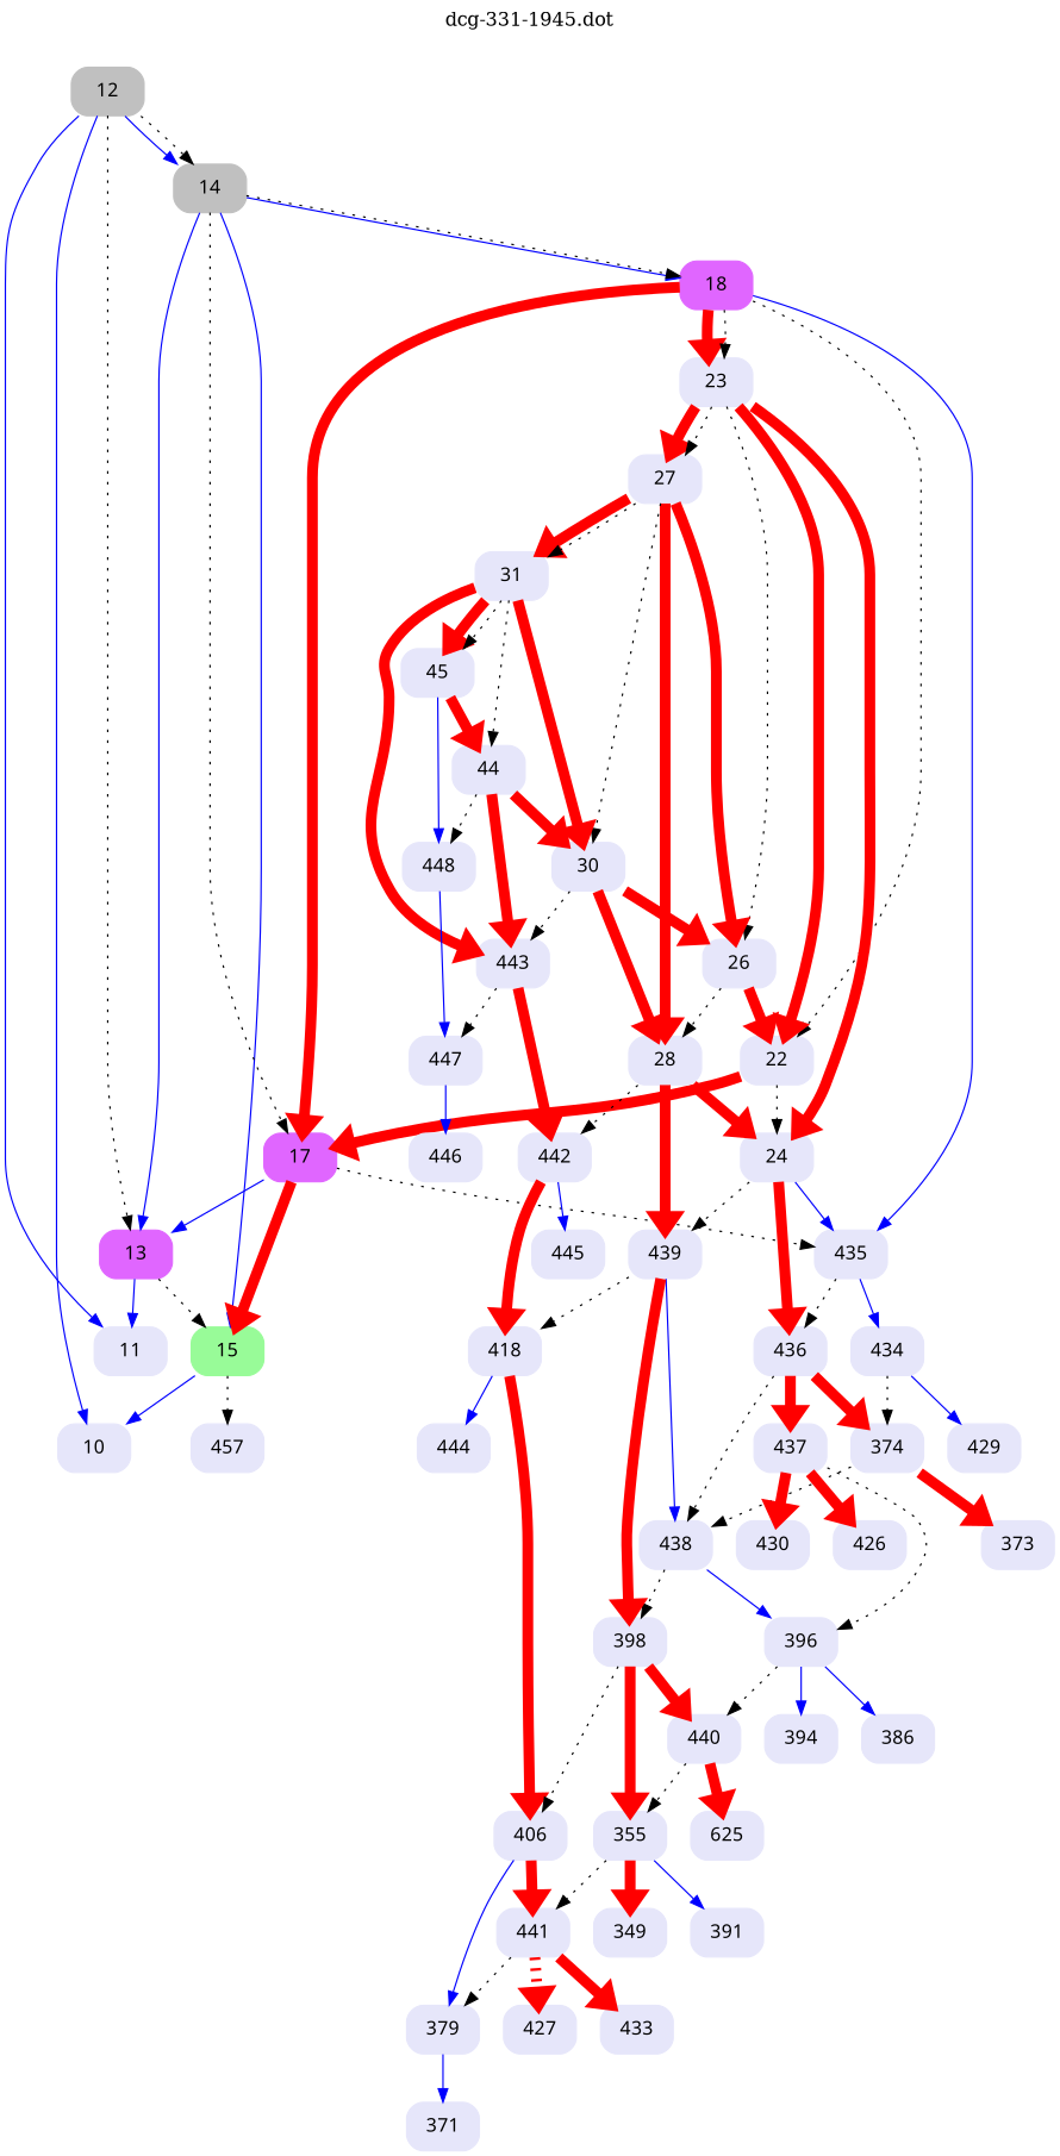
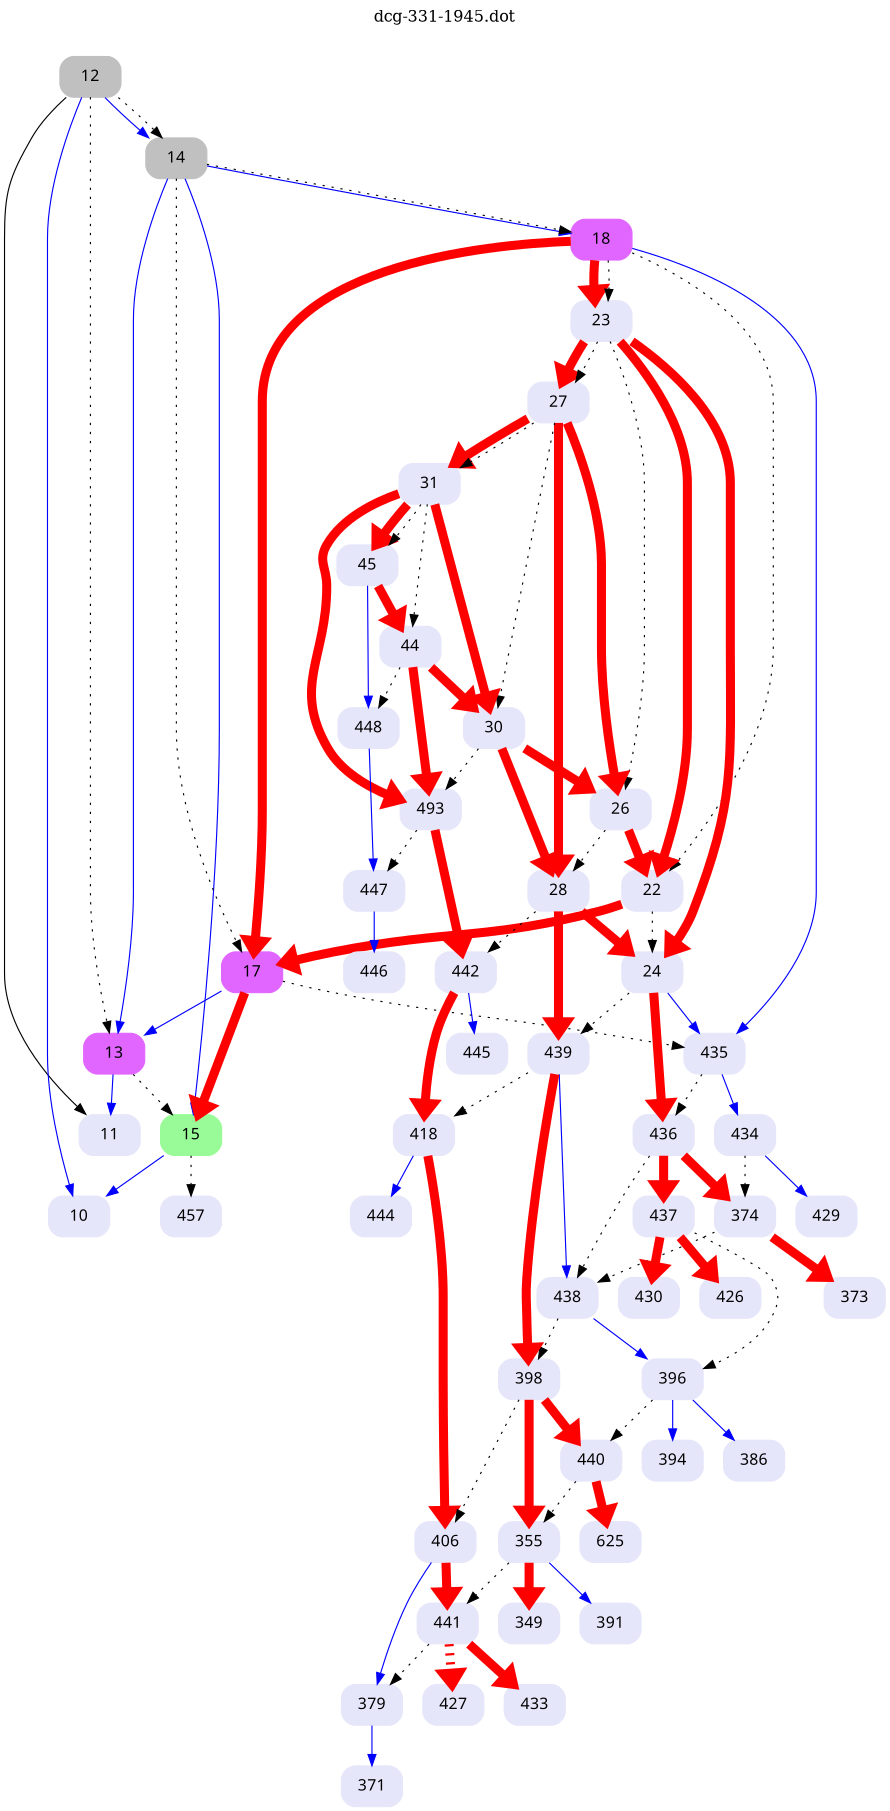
  digraph {
    label="dcg-331-1945.dot"
    labelloc=t
    node [color=lavender fontname="sans-serif" shape=box style="rounded,filled"]
    edge [color=red penwidth=8]
    n1 [color=grey label=12]
    n2 [label=11]
    n3 [label=10]
    n4 [color=grey label=14]
    n5 [color=mediumorchid1 label=13]
    n6 [color=palegreen label=15]
    n7 [color=mediumorchid1 label=18]
    n8 [color=mediumorchid1 label=17]
    n9 [label=457]
    n10 [label=435]
    n11 [label=23]
    n12 [label=22]
    n13 [label=436]
    n14 [label=434]
    n15 [label=24]
    n16 [label=27]
    n17 [label=26]
    n18 [label=438]
    n19 [label=374]
    n20 [label=437]
    n21 [label=429]
    n22 [label=439]
    n23 [label=28]
    n24 [label=31]
    n25 [label=30]
    n26 [label=418]
    n27 [label=398]
    n28 [label=442]
-   n29 [label=443]
+   n29 [label=493]
    n30 [label=45]
    n31 [label=44]
    n32 [label=445]
    n33 [label=447]
    n34 [label=448]
    n35 [label=446]
    n36 [label=406]
    n37 [label=444]
    n38 [label=441]
    n39 [label=379]
    n40 [label=433]
    n41 [label=427]
    n42 [label=371]
    n43 [label=396]
    n44 [label=440]
    n45 [label=355]
    n46 [label=394]
    n47 [label=386]
    n48 [label=625]
    n49 [label=349]
    n50 [label=391]
    n51 [label=373]
    n52 [label=426]
    n53 [label=430]
-   n1 -> n2 [color=blue penwidth=1]
+   n1 -> n2 [color=black penwidth=1]
    n1 -> n3 [color=blue penwidth=1]
    n1 -> n4 [color=blue penwidth=1]
    n1 -> n4 [style=dotted color="" penwidth=""]
    n1 -> n5 [style=dotted color="" penwidth=""]
    n4 -> n5 [color=blue penwidth=1]
    n4 -> n6 [color=blue penwidth=1]
    n4 -> n7 [color=blue penwidth=1]
    n4 -> n7 [style=dotted color="" penwidth=""]
    n4 -> n8 [style=dotted color="" penwidth=""]
    n5 -> n2 [color=blue penwidth=1]
    n5 -> n6 [style=dotted color="" penwidth=""]
    n6 -> n3 [color=blue penwidth=1]
    n6 -> n9 [style=dotted color="" penwidth=""]
    n7 -> n8
    n7 -> n10 [color=blue penwidth=1]
    n7 -> n11
    n7 -> n11 [style=dotted color="" penwidth=""]
    n7 -> n12 [style=dotted color="" penwidth=""]
    n8 -> n5 [color=blue penwidth=1]
    n8 -> n6
    n8 -> n10 [style=dotted color="" penwidth=""]
    n10 -> n13 [style=dotted color="" penwidth=""]
    n10 -> n14 [color=blue penwidth=1]
    n11 -> n12
    n11 -> n15
    n11 -> n16
    n11 -> n16 [style=dotted color="" penwidth=""]
    n11 -> n17 [style=dotted color="" penwidth=""]
    n12 -> n8
    n12 -> n15 [style=dotted color="" penwidth=""]
    n13 -> n18 [style=dotted color="" penwidth=""]
    n13 -> n19
    n13 -> n20
    n14 -> n19 [style=dotted color="" penwidth=""]
    n14 -> n21 [color=blue penwidth=1]
    n15 -> n10 [color=blue penwidth=1]
    n15 -> n13
    n15 -> n22 [style=dotted color="" penwidth=""]
    n16 -> n17
    n16 -> n23
    n16 -> n24
    n16 -> n24 [style=dotted color="" penwidth=""]
    n16 -> n25 [style=dotted color="" penwidth=""]
    n17 -> n12
    n17 -> n23 [style=dotted color="" penwidth=""]
    n18 -> n27 [style=dotted color="" penwidth=""]
    n18 -> n43 [color=blue penwidth=1]
    n19 -> n18 [style=dotted color="" penwidth=""]
    n19 -> n51
    n20 -> n43 [style=dotted color="" penwidth=""]
    n20 -> n52
    n20 -> n53
    n22 -> n18 [color=blue penwidth=1]
    n22 -> n26 [style=dotted color="" penwidth=""]
    n22 -> n27
    n23 -> n15
    n23 -> n22
    n23 -> n28 [style=dotted color="" penwidth=""]
    n24 -> n25
    n24 -> n29
    n24 -> n30
    n24 -> n30 [style=dotted color="" penwidth=""]
    n24 -> n31 [style=dotted color="" penwidth=""]
    n25 -> n17
    n25 -> n23
    n25 -> n29 [style=dotted color="" penwidth=""]
    n26 -> n36
    n26 -> n37 [color=blue penwidth=1]
    n27 -> n36 [style=dotted color="" penwidth=""]
    n27 -> n44
    n27 -> n45
    n28 -> n26
    n28 -> n32 [color=blue penwidth=1]
    n29 -> n28
    n29 -> n33 [style=dotted color="" penwidth=""]
    n30 -> n31
    n30 -> n34 [color=blue penwidth=1]
    n31 -> n25
    n31 -> n29
    n31 -> n34 [style=dotted color="" penwidth=""]
    n33 -> n35 [color=blue penwidth=1]
    n34 -> n33 [color=blue penwidth=1]
    n36 -> n38
    n36 -> n39 [color=blue penwidth=1]
    n38 -> n39 [style=dotted color="" penwidth=""]
    n38 -> n40
    n38 -> n41 [style=dotted]
    n39 -> n42 [color=blue penwidth=1]
    n43 -> n44 [style=dotted color="" penwidth=""]
    n43 -> n46 [color=blue penwidth=1]
    n43 -> n47 [color=blue penwidth=1]
    n44 -> n45 [style=dotted color="" penwidth=""]
    n44 -> n48
    n45 -> n38 [style=dotted color="" penwidth=""]
    n45 -> n49
    n45 -> n50 [color=blue penwidth=1]
  }
